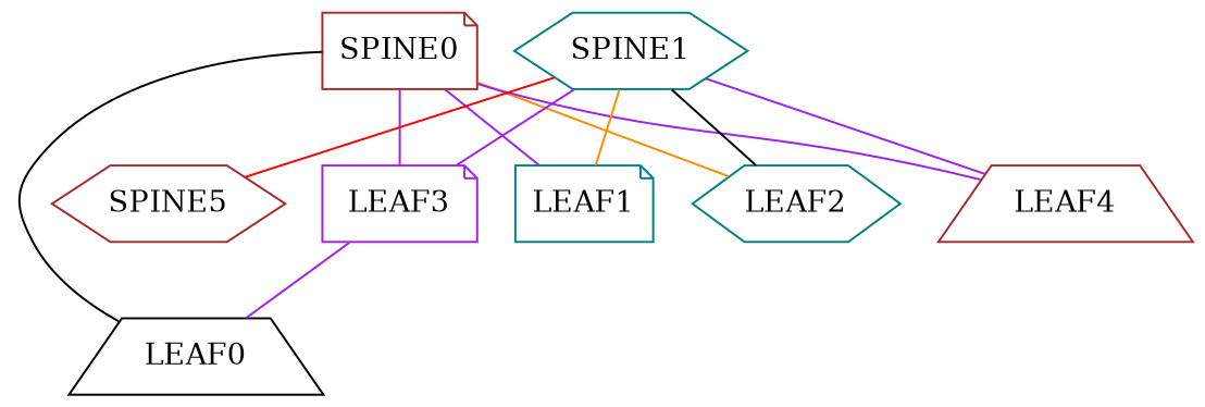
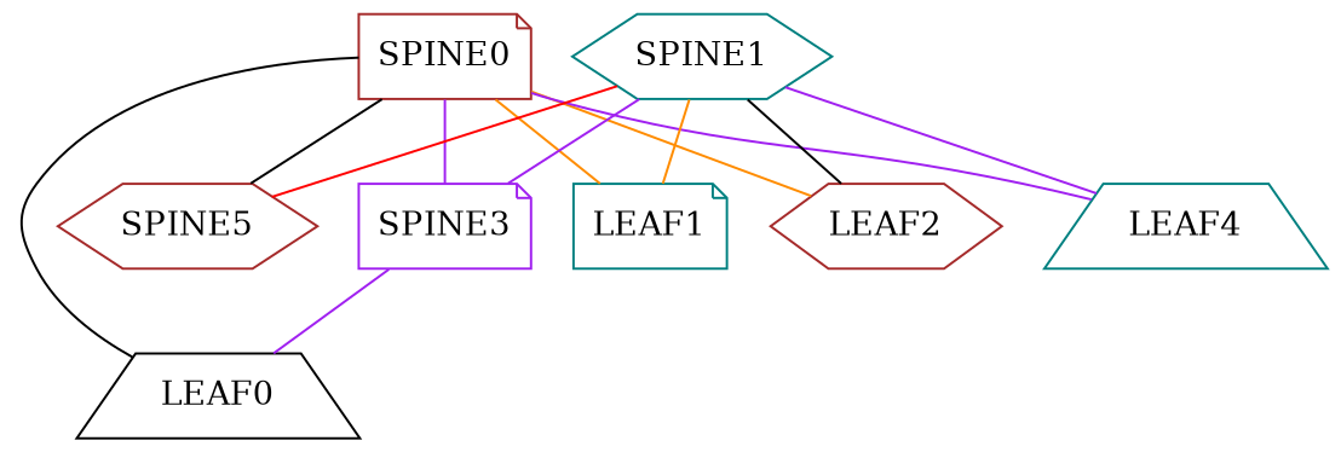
  graph {
    node [color=teal shape=note]
    edge [color=purple]
    n1 [color=brown label=SPINE0]
    n2 [color=black label=LEAF0 shape=trapezium]
    n3 [label=LEAF1]
-   n4 [label=LEAF2 shape=hexagon]
-   n5 [color=purple label=LEAF3]
-   n6 [color=brown label=LEAF4 shape=trapezium]
+   n4 [color=brown label=LEAF2 shape=hexagon]
+   n5 [color=purple label=SPINE3]
+   n6 [label=LEAF4 shape=trapezium]
    n7 [color=brown label=SPINE5 shape=hexagon]
    n8 [label=SPINE1 shape=hexagon]
    n1 -- n2 [color=black]
-   n1 -- n3
+   n1 -- n3 [color=darkorange]
    n1 -- n4 [color=darkorange]
    n1 -- n5
    n1 -- n6
+   n1 -- n7 [color=black]
    n5 -- n2
    n8 -- n3 [color=darkorange]
    n8 -- n4 [color=black]
    n8 -- n5
    n8 -- n6
    n8 -- n7 [color=red]
  }
